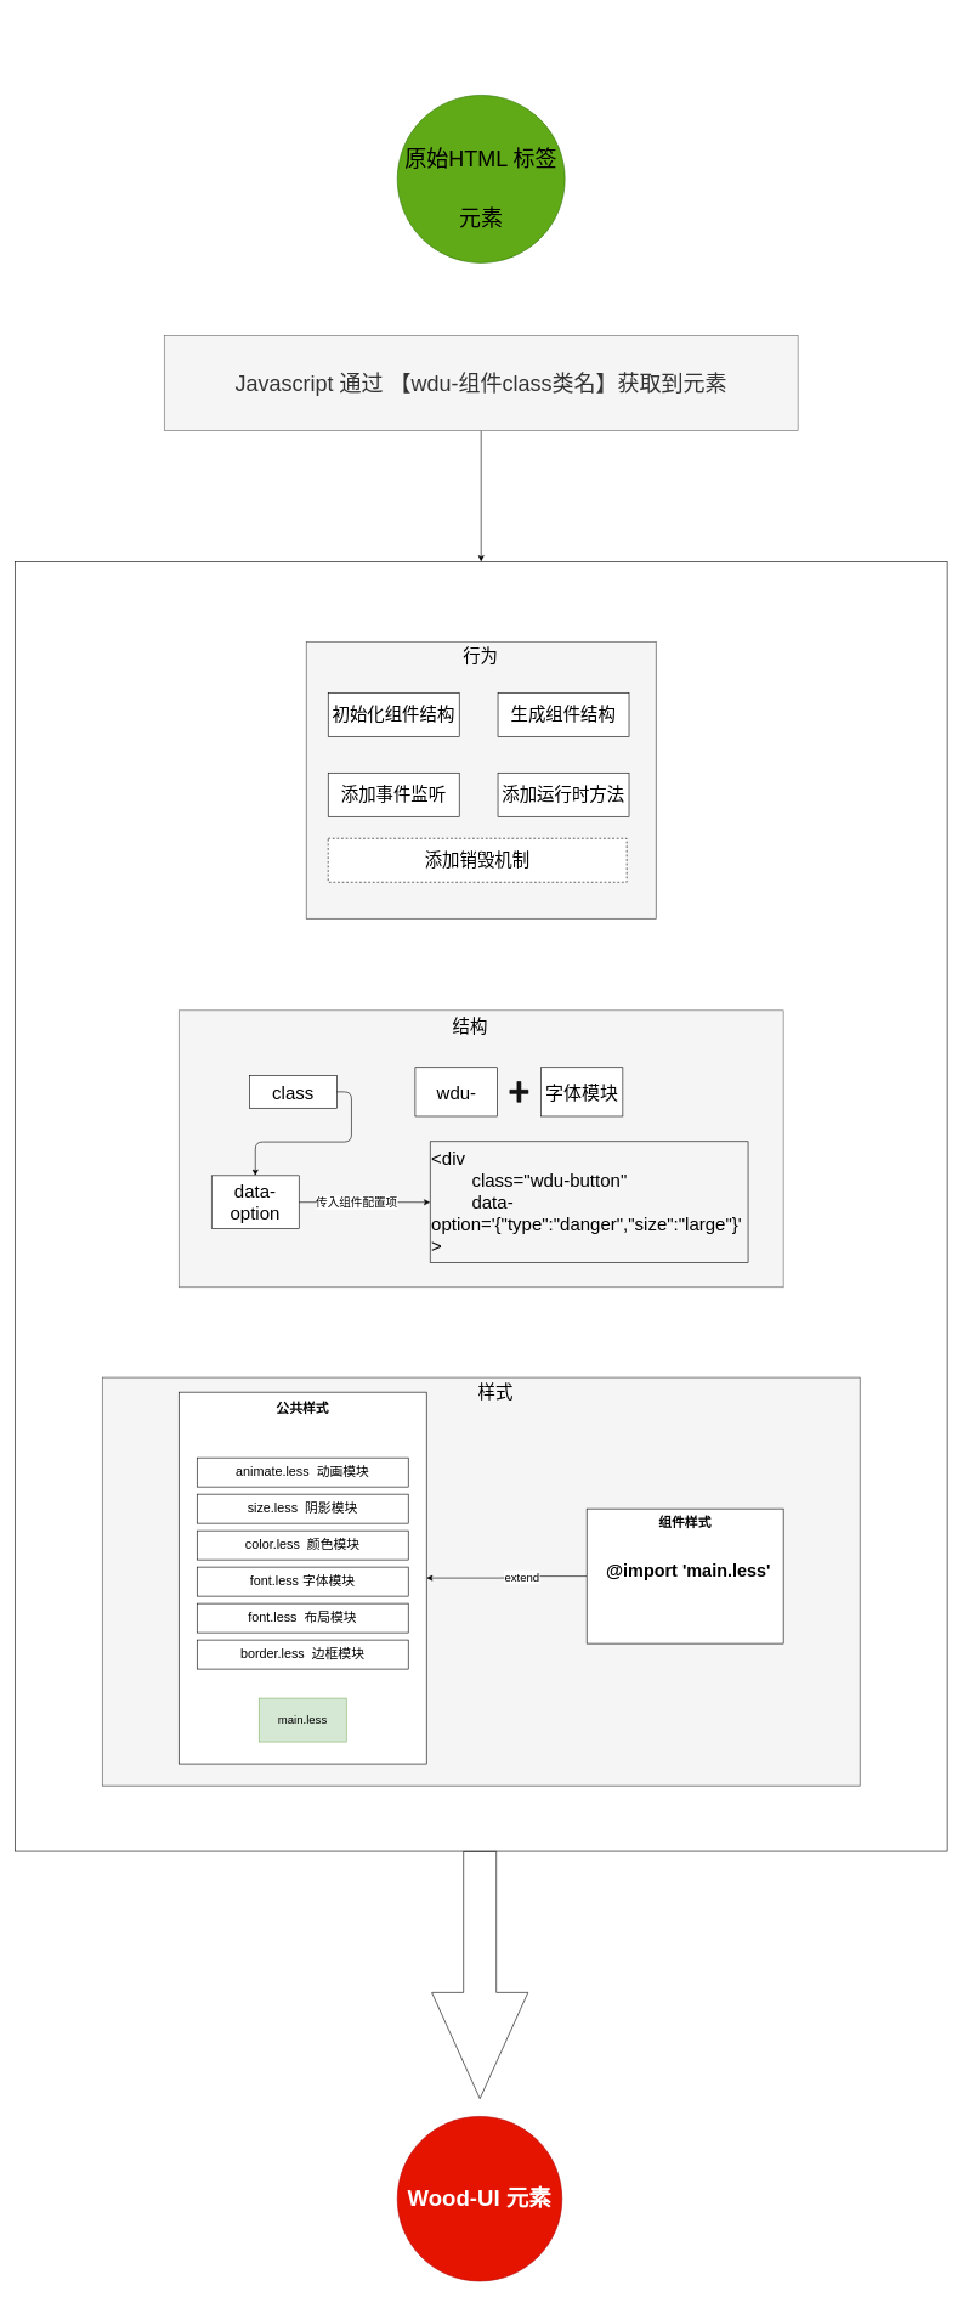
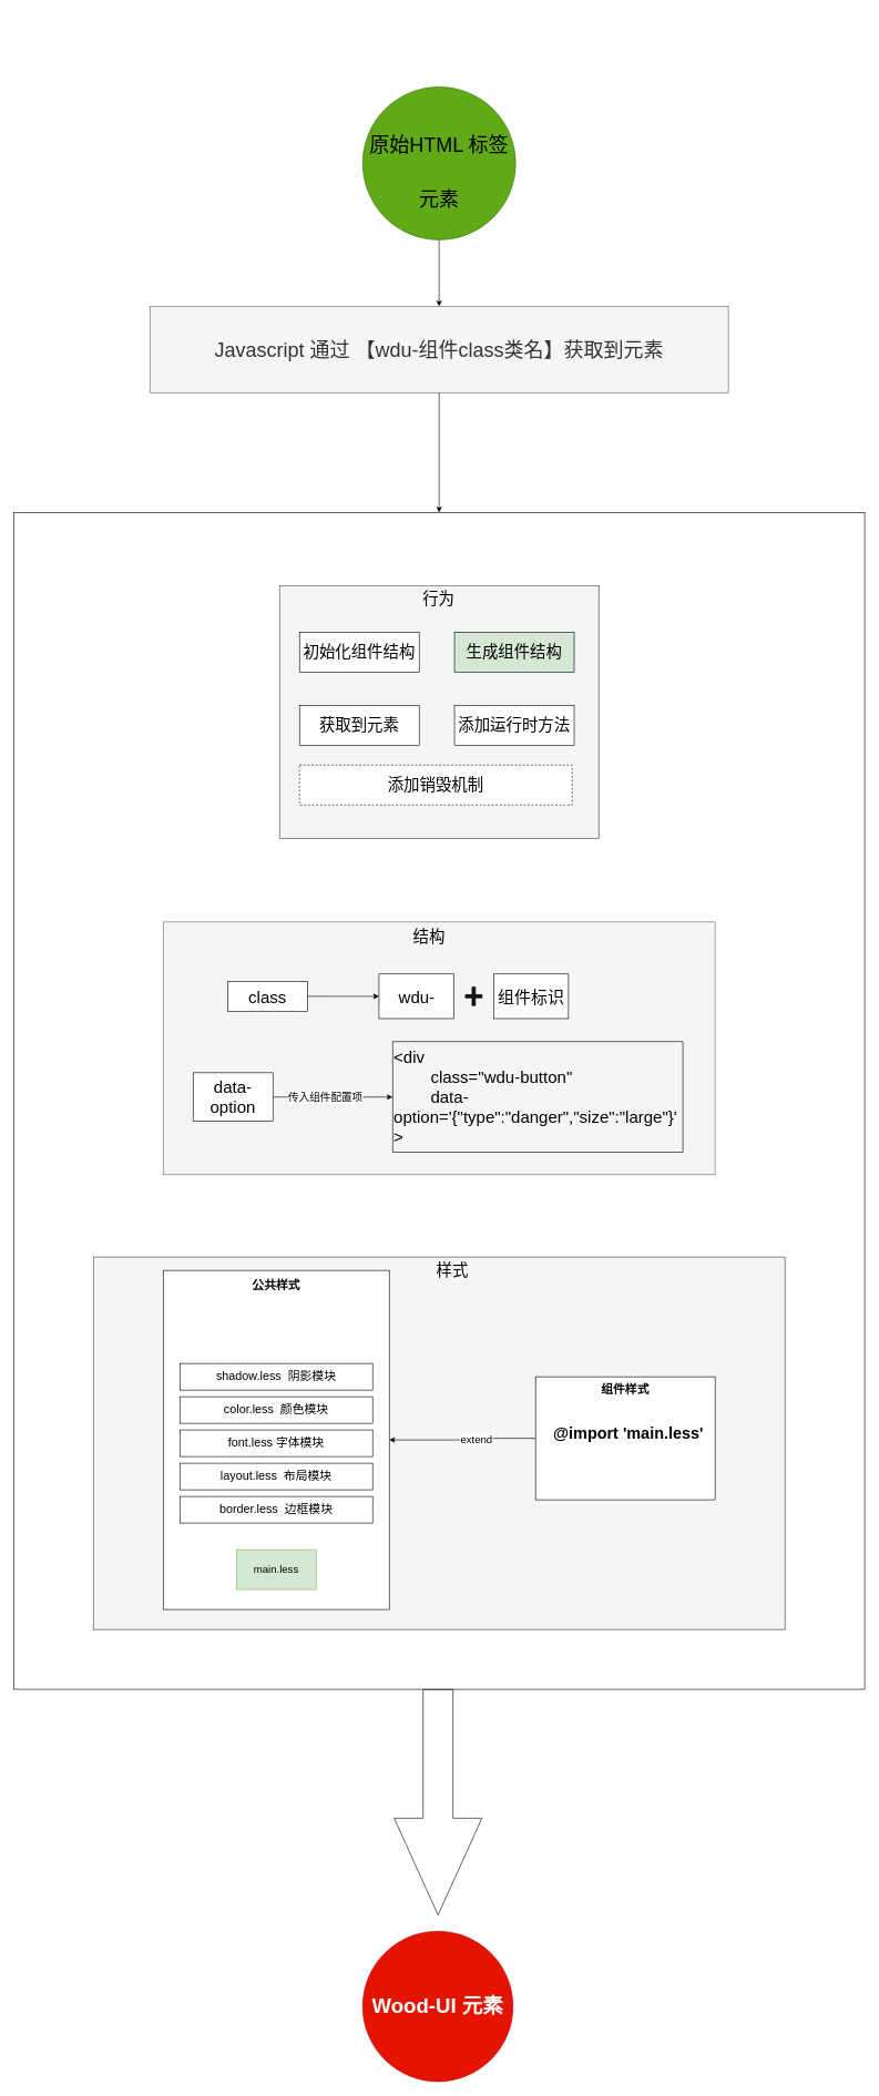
  <mxCell id="0" />
  <mxCell id="1" parent="0" />
  <mxCell id="2" value="" style="rounded=0;whiteSpace=wrap;html=1;fontSize=25;fillColor=none;" parent="1" vertex="1"><mxGeometry x="20" y="660" width="1280" height="1770" as="geometry" /></mxCell>
  <mxCell id="3" style="edgeStyle=orthogonalEdgeStyle;rounded=0;orthogonalLoop=1;jettySize=auto;html=1;exitX=0.5;exitY=1;exitDx=0;exitDy=0;entryX=0.5;entryY=0;entryDx=0;entryDy=0;fontSize=68;" parent="1" source="4" target="2" edge="1"><mxGeometry relative="1" as="geometry" /></mxCell>
  <mxCell id="4" value="&lt;font style=&quot;font-size: 30px&quot;&gt;Javascript 通过 【wdu-组件class类名】获取到元素&lt;/font&gt;" style="whiteSpace=wrap;html=1;fillColor=#f5f5f5;strokeColor=#666666;fontColor=#333333;" parent="1" vertex="1"><mxGeometry x="225" y="350" width="870" height="130" as="geometry" /></mxCell>
  <mxCell id="5" value="" style="shape=flexArrow;endArrow=classic;html=1;width=45;endSize=48.2;endWidth=86;" parent="1" edge="1"><mxGeometry width="50" height="50" relative="1" as="geometry"><mxPoint x="658.33" y="2430" as="sourcePoint" /><mxPoint x="658.33" y="2770" as="targetPoint" /></mxGeometry></mxCell>
  <mxCell id="6" value="&lt;span style=&quot;font-size: 31px;&quot;&gt;&lt;font style=&quot;font-size: 31px;&quot;&gt;&lt;b style=&quot;font-size: 31px;&quot;&gt;Wood-UI 元素&lt;/b&gt;&lt;/font&gt;&lt;/span&gt;" style="ellipse;whiteSpace=wrap;html=1;aspect=fixed;fillColor=#e51400;strokeColor=#B20000;fontColor=#ffffff;fontSize=31;" parent="1" vertex="1"><mxGeometry x="545" y="2794" width="226" height="226" as="geometry" /></mxCell>
  <mxCell id="7" value="" style="group;strokeColor=#666666;fontColor=#333333;" parent="1" vertex="1" connectable="0"><mxGeometry x="140" y="1780" width="1040" height="560" as="geometry" /></mxCell>
  <mxCell id="8" value="" style="whiteSpace=wrap;html=1;strokeColor=#666666;fontColor=#333333;fillColor=#f5f5f5;" parent="7" vertex="1"><mxGeometry width="1040" height="560" as="geometry" /></mxCell>
  <mxCell id="9" value="&lt;span style=&quot;font-size: 24px&quot;&gt;样式&lt;/span&gt;" style="text;html=1;strokeColor=none;fillColor=none;align=center;verticalAlign=middle;whiteSpace=wrap;" parent="7" vertex="1"><mxGeometry x="480" width="120" height="40" as="geometry" /></mxCell>
  <mxCell id="10" value="" style="whiteSpace=wrap;html=1;" parent="7" vertex="1"><mxGeometry x="105" y="20" width="340" height="510" as="geometry" /></mxCell>
- <mxCell id="11" value="&lt;span style=&quot;font-size: 18px&quot;&gt;animate.less&amp;nbsp; 动画模块&lt;/span&gt;" style="whiteSpace=wrap;html=1;align=center;verticalAlign=middle;" parent="7" vertex="1"><mxGeometry x="130" y="110" width="290" height="40" as="geometry" /></mxCell>
- <mxCell id="12" value="&lt;span style=&quot;font-size: 18px&quot;&gt;size.less&amp;nbsp; 阴影模块&lt;/span&gt;" style="whiteSpace=wrap;html=1;align=center;verticalAlign=middle;" parent="7" vertex="1"><mxGeometry x="130" y="160" width="290" height="40" as="geometry" /></mxCell>
+ <mxCell id="12" value="&lt;span style=&quot;font-size: 18px&quot;&gt;shadow.less&amp;nbsp; 阴影模块&lt;/span&gt;" style="whiteSpace=wrap;html=1;align=center;verticalAlign=middle;" parent="7" vertex="1"><mxGeometry x="130" y="160" width="290" height="40" as="geometry" /></mxCell>
  <mxCell id="13" value="&lt;span style=&quot;font-size: 18px&quot;&gt;color.less&amp;nbsp; 颜色模块&lt;/span&gt;" style="whiteSpace=wrap;html=1;align=center;verticalAlign=middle;" parent="7" vertex="1"><mxGeometry x="130" y="210" width="290" height="40" as="geometry" /></mxCell>
  <mxCell id="14" value="&lt;span style=&quot;font-size: 18px&quot;&gt;font.less 字体模块&lt;/span&gt;" style="whiteSpace=wrap;html=1;align=center;verticalAlign=middle;" parent="7" vertex="1"><mxGeometry x="130" y="260" width="290" height="40" as="geometry" /></mxCell>
- <mxCell id="15" value="&lt;span style=&quot;font-size: 18px&quot;&gt;font.less&amp;nbsp; 布局模块&lt;/span&gt;" style="whiteSpace=wrap;html=1;align=center;verticalAlign=middle;" parent="7" vertex="1"><mxGeometry x="130" y="310" width="290" height="40" as="geometry" /></mxCell>
+ <mxCell id="15" value="&lt;span style=&quot;font-size: 18px&quot;&gt;layout.less&amp;nbsp; 布局模块&lt;/span&gt;" style="whiteSpace=wrap;html=1;align=center;verticalAlign=middle;" parent="7" vertex="1"><mxGeometry x="130" y="310" width="290" height="40" as="geometry" /></mxCell>
  <mxCell id="16" value="&lt;span style=&quot;font-size: 18px&quot;&gt;border.less&amp;nbsp; 边框模块&lt;/span&gt;" style="whiteSpace=wrap;html=1;align=center;verticalAlign=middle;" parent="7" vertex="1"><mxGeometry x="130" y="360" width="290" height="40" as="geometry" /></mxCell>
  <mxCell id="17" value="&lt;font style=&quot;font-size: 18px&quot;&gt;&lt;b&gt;公共样式&lt;/b&gt;&lt;/font&gt;" style="text;html=1;strokeColor=none;fillColor=none;align=center;verticalAlign=middle;whiteSpace=wrap;" parent="7" vertex="1"><mxGeometry x="230" y="22" width="90" height="40" as="geometry" /></mxCell>
  <mxCell id="18" style="edgeStyle=orthogonalEdgeStyle;orthogonalLoop=1;jettySize=auto;html=1;exitX=0;exitY=0.5;exitDx=0;exitDy=0;entryX=1;entryY=0.5;entryDx=0;entryDy=0;" parent="7" source="20" target="10" edge="1"><mxGeometry relative="1" as="geometry" /></mxCell>
  <mxCell id="19" value="&lt;font style=&quot;font-size: 16px&quot;&gt;extend&lt;/font&gt;" style="edgeLabel;html=1;align=center;verticalAlign=middle;resizable=0;points=[];" parent="18" vertex="1" connectable="0"><mxGeometry x="-0.195" y="1" relative="1" as="geometry"><mxPoint as="offset" /></mxGeometry></mxCell>
  <mxCell id="20" value="" style="whiteSpace=wrap;html=1;" parent="7" vertex="1"><mxGeometry x="665" y="180" width="270" height="185" as="geometry" /></mxCell>
  <mxCell id="21" value="&lt;font style=&quot;font-size: 18px&quot;&gt;&lt;b&gt;组件样式&lt;/b&gt;&lt;/font&gt;" style="text;html=1;strokeColor=none;fillColor=none;align=center;verticalAlign=middle;whiteSpace=wrap;" parent="7" vertex="1"><mxGeometry x="755" y="180" width="90" height="40" as="geometry" /></mxCell>
  <mxCell id="22" value="&lt;h1&gt;@import 'main.less'&lt;/h1&gt;" style="text;html=1;strokeColor=none;fillColor=none;spacing=5;spacingTop=-20;whiteSpace=wrap;overflow=hidden;" parent="7" vertex="1"><mxGeometry x="687" y="245" width="240" height="55" as="geometry" /></mxCell>
  <mxCell id="23" value="&lt;font style=&quot;font-size: 16px&quot;&gt;main.less&lt;/font&gt;" style="whiteSpace=wrap;html=1;fillColor=#d5e8d4;strokeColor=#82b366;" parent="7" vertex="1"><mxGeometry x="215" y="440" width="120" height="60" as="geometry" /></mxCell>
  <mxCell id="24" value="" style="group;fillColor=#f5f5f5;strokeColor=#666666;fontColor=#333333;" parent="1" vertex="1" connectable="0"><mxGeometry x="420" y="770" width="480" height="380" as="geometry" /></mxCell>
  <mxCell id="25" value="" style="whiteSpace=wrap;html=1;fillColor=#f5f5f5;strokeColor=#666666;fontColor=#333333;" parent="24" vertex="1"><mxGeometry width="480" height="380" as="geometry" /></mxCell>
  <mxCell id="26" value="&lt;font style=&quot;font-size: 24px;&quot;&gt;初始化组件结构&lt;/font&gt;" style="whiteSpace=wrap;html=1;fontSize=24;" parent="24" vertex="1"><mxGeometry x="30.001" y="70" width="180" height="60" as="geometry" /></mxCell>
- <mxCell id="27" value="&lt;font style=&quot;font-size: 24px;&quot;&gt;生成组件结构&lt;/font&gt;" style="whiteSpace=wrap;html=1;fontSize=24;" parent="24" vertex="1"><mxGeometry x="263.073" y="70" width="180" height="60" as="geometry" /></mxCell>
- <mxCell id="28" value="&lt;font style=&quot;font-size: 24px;&quot;&gt;添加事件监听&lt;/font&gt;" style="whiteSpace=wrap;html=1;fontSize=24;" parent="24" vertex="1"><mxGeometry x="30.001" y="180" width="180" height="60" as="geometry" /></mxCell>
+ <mxCell id="27" value="&lt;font style=&quot;font-size: 24px;&quot;&gt;生成组件结构&lt;/font&gt;" style="whiteSpace=wrap;html=1;fontSize=24;fillColor=#d5e8d4;" parent="24" vertex="1"><mxGeometry x="263.073" y="70" width="180" height="60" as="geometry" /></mxCell>
+ <mxCell id="28" value="&lt;font style=&quot;font-size: 24px;&quot;&gt;获取到元素&lt;/font&gt;" style="whiteSpace=wrap;html=1;fontSize=24;" parent="24" vertex="1"><mxGeometry x="30.001" y="180" width="180" height="60" as="geometry" /></mxCell>
  <mxCell id="29" value="&lt;font style=&quot;font-size: 24px;&quot;&gt;添加销毁机制&lt;/font&gt;" style="whiteSpace=wrap;html=1;fontSize=24;dashed=1;" parent="24" vertex="1"><mxGeometry x="30" y="270" width="410" height="60" as="geometry" /></mxCell>
  <mxCell id="30" value="&lt;span style=&quot;font-size: 24px;&quot;&gt;添加运行时方法&lt;/span&gt;" style="whiteSpace=wrap;html=1;fontSize=24;" parent="24" vertex="1"><mxGeometry x="263.073" y="180" width="180" height="60" as="geometry" /></mxCell>
  <mxCell id="31" value="&lt;font style=&quot;font-size: 24px&quot;&gt;行为&lt;/font&gt;" style="text;html=1;strokeColor=none;fillColor=none;align=center;verticalAlign=middle;whiteSpace=wrap;" parent="24" vertex="1"><mxGeometry x="198.458" width="83.077" height="40" as="geometry" /></mxCell>
  <mxCell id="32" value="" style="group" parent="1" vertex="1" connectable="0"><mxGeometry x="245" y="1276" width="830" height="380.004" as="geometry" /></mxCell>
  <mxCell id="33" value="" style="whiteSpace=wrap;html=1;fillColor=#f5f5f5;strokeColor=#666666;fontColor=#333333;" parent="32" vertex="1"><mxGeometry y="0.004" width="830" height="380" as="geometry" /></mxCell>
  <mxCell id="34" value="&lt;font style=&quot;font-size: 25px;&quot;&gt;data-option&lt;/font&gt;" style="whiteSpace=wrap;html=1;fontSize=25;" parent="32" vertex="1"><mxGeometry x="45" y="226.764" width="120" height="72.94" as="geometry" /></mxCell>
  <mxCell id="35" value="&lt;font style=&quot;font-size: 24px&quot;&gt;结构&lt;/font&gt;" style="text;html=1;strokeColor=none;fillColor=none;align=center;verticalAlign=middle;whiteSpace=wrap;" parent="32" vertex="1"><mxGeometry x="340" width="120" height="44.706" as="geometry" /></mxCell>
  <mxCell id="36" value="&lt;div style=&quot;font-size: 25px&quot;&gt;&lt;font style=&quot;font-size: 25px&quot;&gt;&amp;lt;div&lt;/font&gt;&lt;/div&gt;&lt;div style=&quot;font-size: 25px&quot;&gt;&lt;font style=&quot;font-size: 25px&quot;&gt;&amp;nbsp; &amp;nbsp; &amp;nbsp; &amp;nbsp; class=&quot;wdu-button&quot;&lt;/font&gt;&lt;/div&gt;&lt;div style=&quot;font-size: 25px&quot;&gt;&lt;font style=&quot;font-size: 25px&quot;&gt;&amp;nbsp; &amp;nbsp; &amp;nbsp; &amp;nbsp; data-option='{&quot;type&quot;:&quot;danger&quot;,&quot;size&quot;:&quot;large&quot;}'&lt;/font&gt;&lt;/div&gt;&lt;div style=&quot;font-size: 25px&quot;&gt;&lt;font style=&quot;font-size: 25px&quot;&gt;&amp;gt;&lt;/font&gt;&lt;/div&gt;" style="text;html=1;align=left;verticalAlign=middle;whiteSpace=wrap;strokeColor=#000000;fontSize=25;" parent="32" vertex="1"><mxGeometry x="345" y="180" width="436.5" height="166.47" as="geometry" /></mxCell>
  <mxCell id="37" style="edgeStyle=orthogonalEdgeStyle;orthogonalLoop=1;jettySize=auto;html=1;exitX=1;exitY=0.5;exitDx=0;exitDy=0;fontSize=25;" parent="32" source="34" target="36" edge="1"><mxGeometry relative="1" as="geometry" /></mxCell>
  <mxCell id="38" value="&lt;font style=&quot;font-size: 16px&quot;&gt;传入组件配置项&lt;/font&gt;" style="edgeLabel;html=1;align=center;verticalAlign=middle;resizable=0;points=[];" parent="37" vertex="1" connectable="0"><mxGeometry x="0.278" y="1" relative="1" as="geometry"><mxPoint x="-36" y="1" as="offset" /></mxGeometry></mxCell>
  <mxCell id="39" value="&lt;font style=&quot;font-size: 25px;&quot;&gt;class&lt;/font&gt;" style="whiteSpace=wrap;html=1;fontSize=25;" parent="32" vertex="1"><mxGeometry x="97" y="89.415" width="120" height="44.706" as="geometry" /></mxCell>
  <mxCell id="40" value="&lt;font style=&quot;font-size: 25px;&quot;&gt;wdu-&lt;/font&gt;" style="whiteSpace=wrap;html=1;fontSize=25;" parent="32" vertex="1"><mxGeometry x="324.5" y="78.239" width="112.5" height="67.059" as="geometry" /></mxCell>
- <mxCell id="41" style="edgeStyle=orthogonalEdgeStyle;orthogonalLoop=1;jettySize=auto;html=1;exitX=1;exitY=0.5;exitDx=0;exitDy=0;" parent="32" source="39" target="34" edge="1"><mxGeometry relative="1" as="geometry" /></mxCell>
+ <mxCell id="41" style="edgeStyle=orthogonalEdgeStyle;orthogonalLoop=1;jettySize=auto;html=1;exitX=1;exitY=0.5;exitDx=0;exitDy=0;" parent="32" source="39" target="40" edge="1"><mxGeometry relative="1" as="geometry" /></mxCell>
  <mxCell id="42" value="" style="shape=cross;whiteSpace=wrap;html=1;fillColor=#141414;" parent="32" vertex="1"><mxGeometry x="454.5" y="97.798" width="25" height="27.941" as="geometry" /></mxCell>
- <mxCell id="43" value="&lt;span style=&quot;font-size: 25px;&quot;&gt;字体模块&lt;/span&gt;" style="whiteSpace=wrap;html=1;fontSize=25;" parent="32" vertex="1"><mxGeometry x="497" y="78.239" width="112.5" height="67.059" as="geometry" /></mxCell>
+ <mxCell id="43" value="&lt;span style=&quot;font-size: 25px;&quot;&gt;组件标识&lt;/span&gt;" style="whiteSpace=wrap;html=1;fontSize=25;" parent="32" vertex="1"><mxGeometry x="497" y="78.239" width="112.5" height="67.059" as="geometry" /></mxCell>
+ <mxCell id="44" style="edgeStyle=orthogonalEdgeStyle;rounded=0;orthogonalLoop=1;jettySize=auto;html=1;exitX=0.5;exitY=1;exitDx=0;exitDy=0;fontSize=68;" parent="1" source="45" target="4" edge="1"><mxGeometry relative="1" as="geometry" /></mxCell>
  <mxCell id="45" value="&#10;&#10;&lt;span style=&quot;font-family: helvetica; font-size: 30px; font-style: normal; font-weight: 400; letter-spacing: normal; text-align: center; text-indent: 0px; text-transform: none; word-spacing: 0px; display: inline; float: none;&quot;&gt;原始HTML 标签元素&lt;/span&gt;&#10;&#10;" style="ellipse;whiteSpace=wrap;html=1;aspect=fixed;rounded=0;fontSize=68;align=center;strokeColor=#2D7600;fillColor=#60a917;labelBackgroundColor=none;" parent="1" vertex="1"><mxGeometry x="545" y="20" width="230" height="230" as="geometry" /></mxCell>
  <mxCell id="46" style="edgeStyle=orthogonalEdgeStyle;rounded=0;orthogonalLoop=1;jettySize=auto;html=1;exitX=0.5;exitY=1;exitDx=0;exitDy=0;fontSize=68;" parent="1" source="45" target="45" edge="1"><mxGeometry relative="1" as="geometry" /></mxCell>
